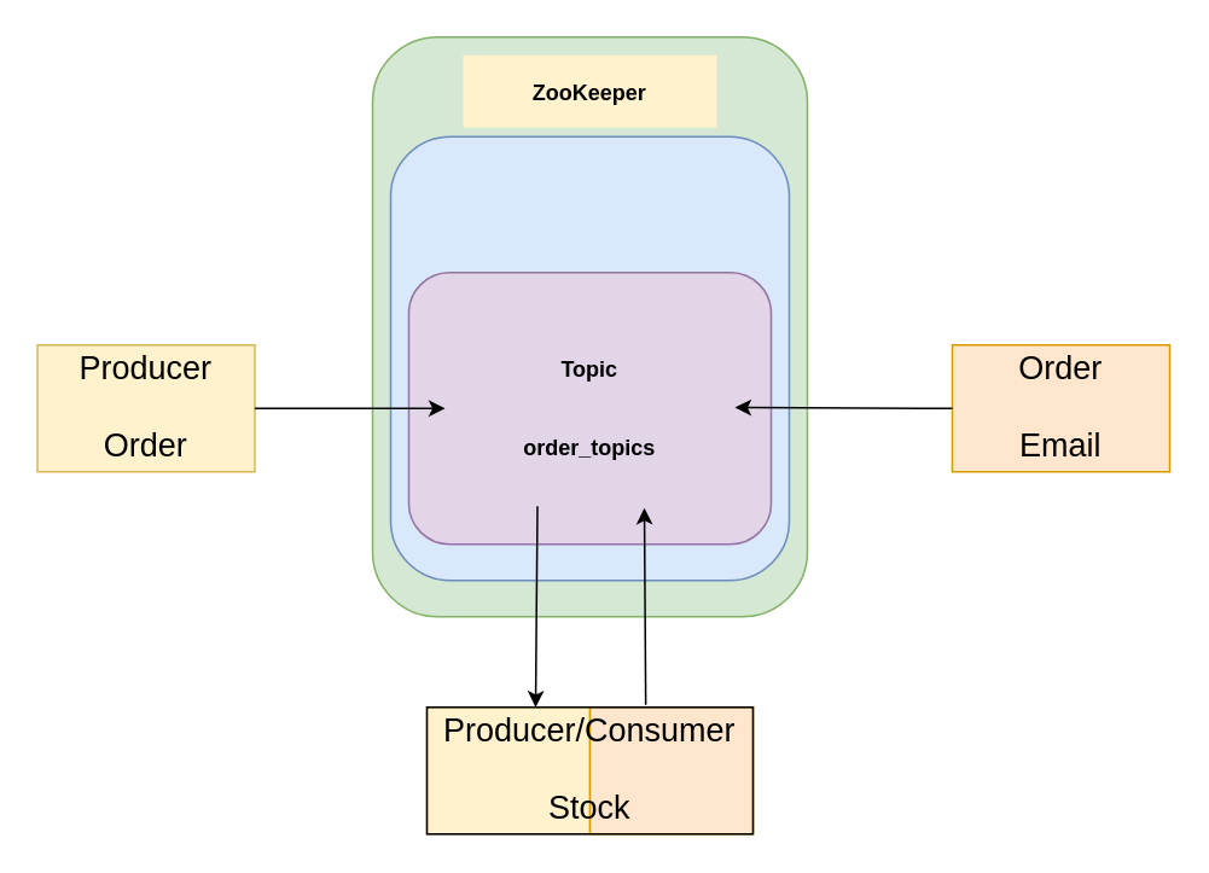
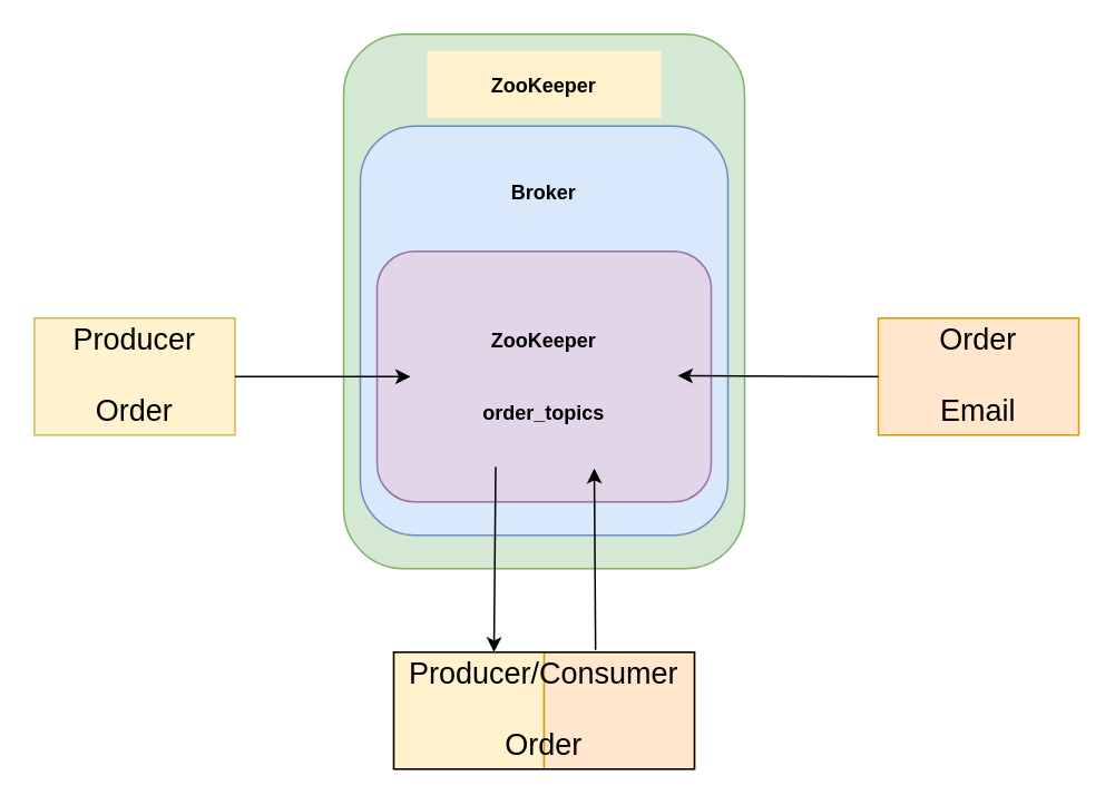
  <mxCell id="0" />
  <mxCell id="1" parent="0" />
  <mxCell id="2" value="" style="rounded=1;whiteSpace=wrap;html=1;fillColor=#d5e8d4;strokeColor=#82b366;" vertex="1" parent="1"><mxGeometry x="205" y="20" width="240" height="320" as="geometry" /></mxCell>
  <mxCell id="3" value="&lt;p style=&quot;line-height: 0%;&quot;&gt;&lt;b&gt;ZooKeeper&lt;/b&gt;&lt;/p&gt;" style="rounded=0;whiteSpace=wrap;html=1;fillColor=#fff2cc;strokeColor=none;" vertex="1" parent="1"><mxGeometry x="255" y="30" width="140" height="40" as="geometry" /></mxCell>
  <mxCell id="4" value="" style="rounded=1;whiteSpace=wrap;html=1;fillColor=#dae8fc;strokeColor=#6c8ebf;" vertex="1" parent="1"><mxGeometry x="215" y="75" width="220" height="245" as="geometry" /></mxCell>
+ <mxCell id="5" value="&lt;b&gt;Broker&lt;/b&gt;" style="rounded=0;whiteSpace=wrap;html=1;strokeColor=none;fillColor=none;" vertex="1" parent="1"><mxGeometry x="265" y="85" width="120" height="60" as="geometry" /></mxCell>
  <mxCell id="6" value="&lt;font style=&quot;font-size: 18px;&quot;&gt;Producer&lt;br&gt;&lt;br&gt;Order&lt;/font&gt;" style="rounded=0;whiteSpace=wrap;html=1;fillColor=#fff2cc;strokeColor=#d6b656;" vertex="1" parent="1"><mxGeometry x="20" y="190" width="120" height="70" as="geometry" /></mxCell>
- <mxCell id="7" value="&lt;b&gt;Topic&lt;br&gt;&lt;br style=&quot;border-color: var(--border-color);&quot;&gt;&lt;br style=&quot;border-color: var(--border-color);&quot;&gt;order_topics&lt;/b&gt;" style="rounded=1;whiteSpace=wrap;html=1;fillColor=#e1d5e7;strokeColor=#9673a6;" vertex="1" parent="1"><mxGeometry x="225" y="150" width="200" height="150" as="geometry" /></mxCell>
+ <mxCell id="7" value="&lt;b&gt;ZooKeeper&lt;br&gt;&lt;br style=&quot;border-color: var(--border-color);&quot;&gt;&lt;br style=&quot;border-color: var(--border-color);&quot;&gt;order_topics&lt;/b&gt;" style="rounded=1;whiteSpace=wrap;html=1;fillColor=#e1d5e7;strokeColor=#9673a6;" vertex="1" parent="1"><mxGeometry x="225" y="150" width="200" height="150" as="geometry" /></mxCell>
  <mxCell id="8" value="" style="endArrow=classic;html=1;rounded=0;exitX=1;exitY=0.5;exitDx=0;exitDy=0;" edge="1" parent="1" source="6"><mxGeometry width="50" height="50" relative="1" as="geometry"><mxPoint x="315" y="310" as="sourcePoint" /><mxPoint x="245" y="225" as="targetPoint" /></mxGeometry></mxCell>
  <mxCell id="9" value="&lt;font style=&quot;font-size: 18px;&quot;&gt;Order&lt;br&gt;&lt;br&gt;Email&lt;/font&gt;" style="rounded=0;whiteSpace=wrap;html=1;fillColor=#ffe6cc;strokeColor=#d79b00;" vertex="1" parent="1"><mxGeometry x="525" y="190" width="120" height="70" as="geometry" /></mxCell>
  <mxCell id="10" value="" style="endArrow=classic;html=1;rounded=0;exitX=0;exitY=0.5;exitDx=0;exitDy=0;" edge="1" parent="1" source="9"><mxGeometry width="50" height="50" relative="1" as="geometry"><mxPoint x="495" y="224.5" as="sourcePoint" /><mxPoint x="405" y="224.5" as="targetPoint" /></mxGeometry></mxCell>
  <mxCell id="11" value="" style="endArrow=classic;html=1;rounded=0;exitX=0.671;exitY=-0.02;exitDx=0;exitDy=0;exitPerimeter=0;" edge="1" parent="1" source="15"><mxGeometry width="50" height="50" relative="1" as="geometry"><mxPoint x="475" y="280.5" as="sourcePoint" /><mxPoint x="355" y="280" as="targetPoint" /></mxGeometry></mxCell>
  <mxCell id="12" value="" style="endArrow=classic;html=1;rounded=0;exitX=0.671;exitY=-0.02;exitDx=0;exitDy=0;exitPerimeter=0;" edge="1" parent="1"><mxGeometry width="50" height="50" relative="1" as="geometry"><mxPoint x="296" y="279" as="sourcePoint" /><mxPoint x="295" y="390" as="targetPoint" /></mxGeometry></mxCell>
  <mxCell id="13" value="" style="rounded=0;whiteSpace=wrap;html=1;strokeColor=#d6b656;fillColor=#fff2cc;" vertex="1" parent="1"><mxGeometry x="235" y="390" width="90" height="70" as="geometry" /></mxCell>
  <mxCell id="14" value="" style="rounded=0;whiteSpace=wrap;html=1;strokeColor=#d79b00;fillColor=#ffe6cc;" vertex="1" parent="1"><mxGeometry x="325" y="390" width="90" height="70" as="geometry" /></mxCell>
- <mxCell id="15" value="&lt;font style=&quot;font-size: 18px;&quot;&gt;Producer/Consumer&lt;br&gt;&lt;br&gt;Stock&lt;/font&gt;" style="rounded=0;whiteSpace=wrap;html=1;fillColor=none;" vertex="1" parent="1"><mxGeometry x="235" y="390" width="180" height="70" as="geometry" /></mxCell>
+ <mxCell id="15" value="&lt;font style=&quot;font-size: 18px;&quot;&gt;Producer/Consumer&lt;br&gt;&lt;br&gt;Order&lt;/font&gt;" style="rounded=0;whiteSpace=wrap;html=1;fillColor=none;" vertex="1" parent="1"><mxGeometry x="235" y="390" width="180" height="70" as="geometry" /></mxCell>
